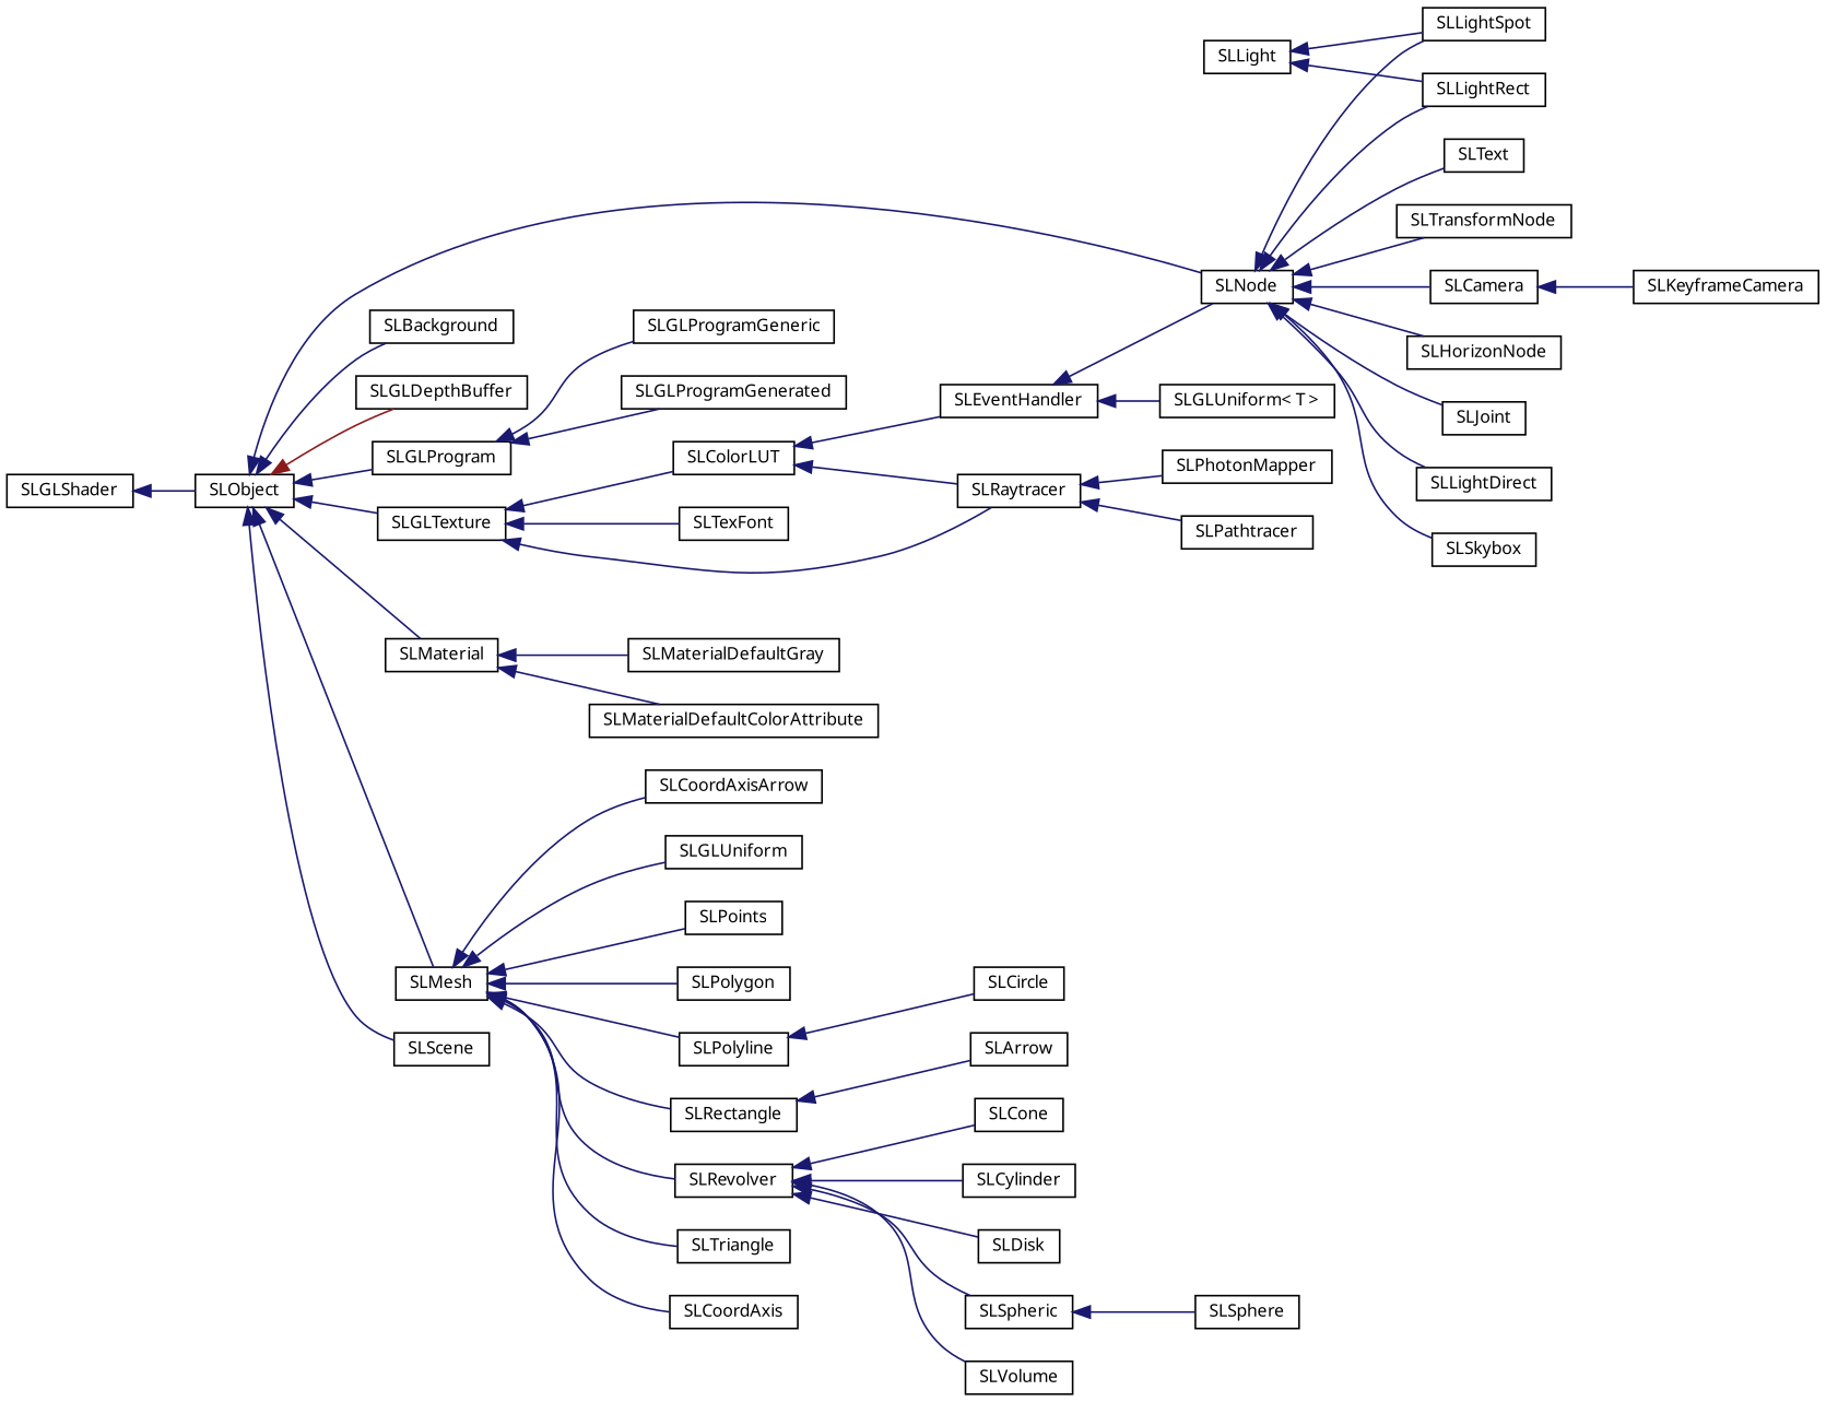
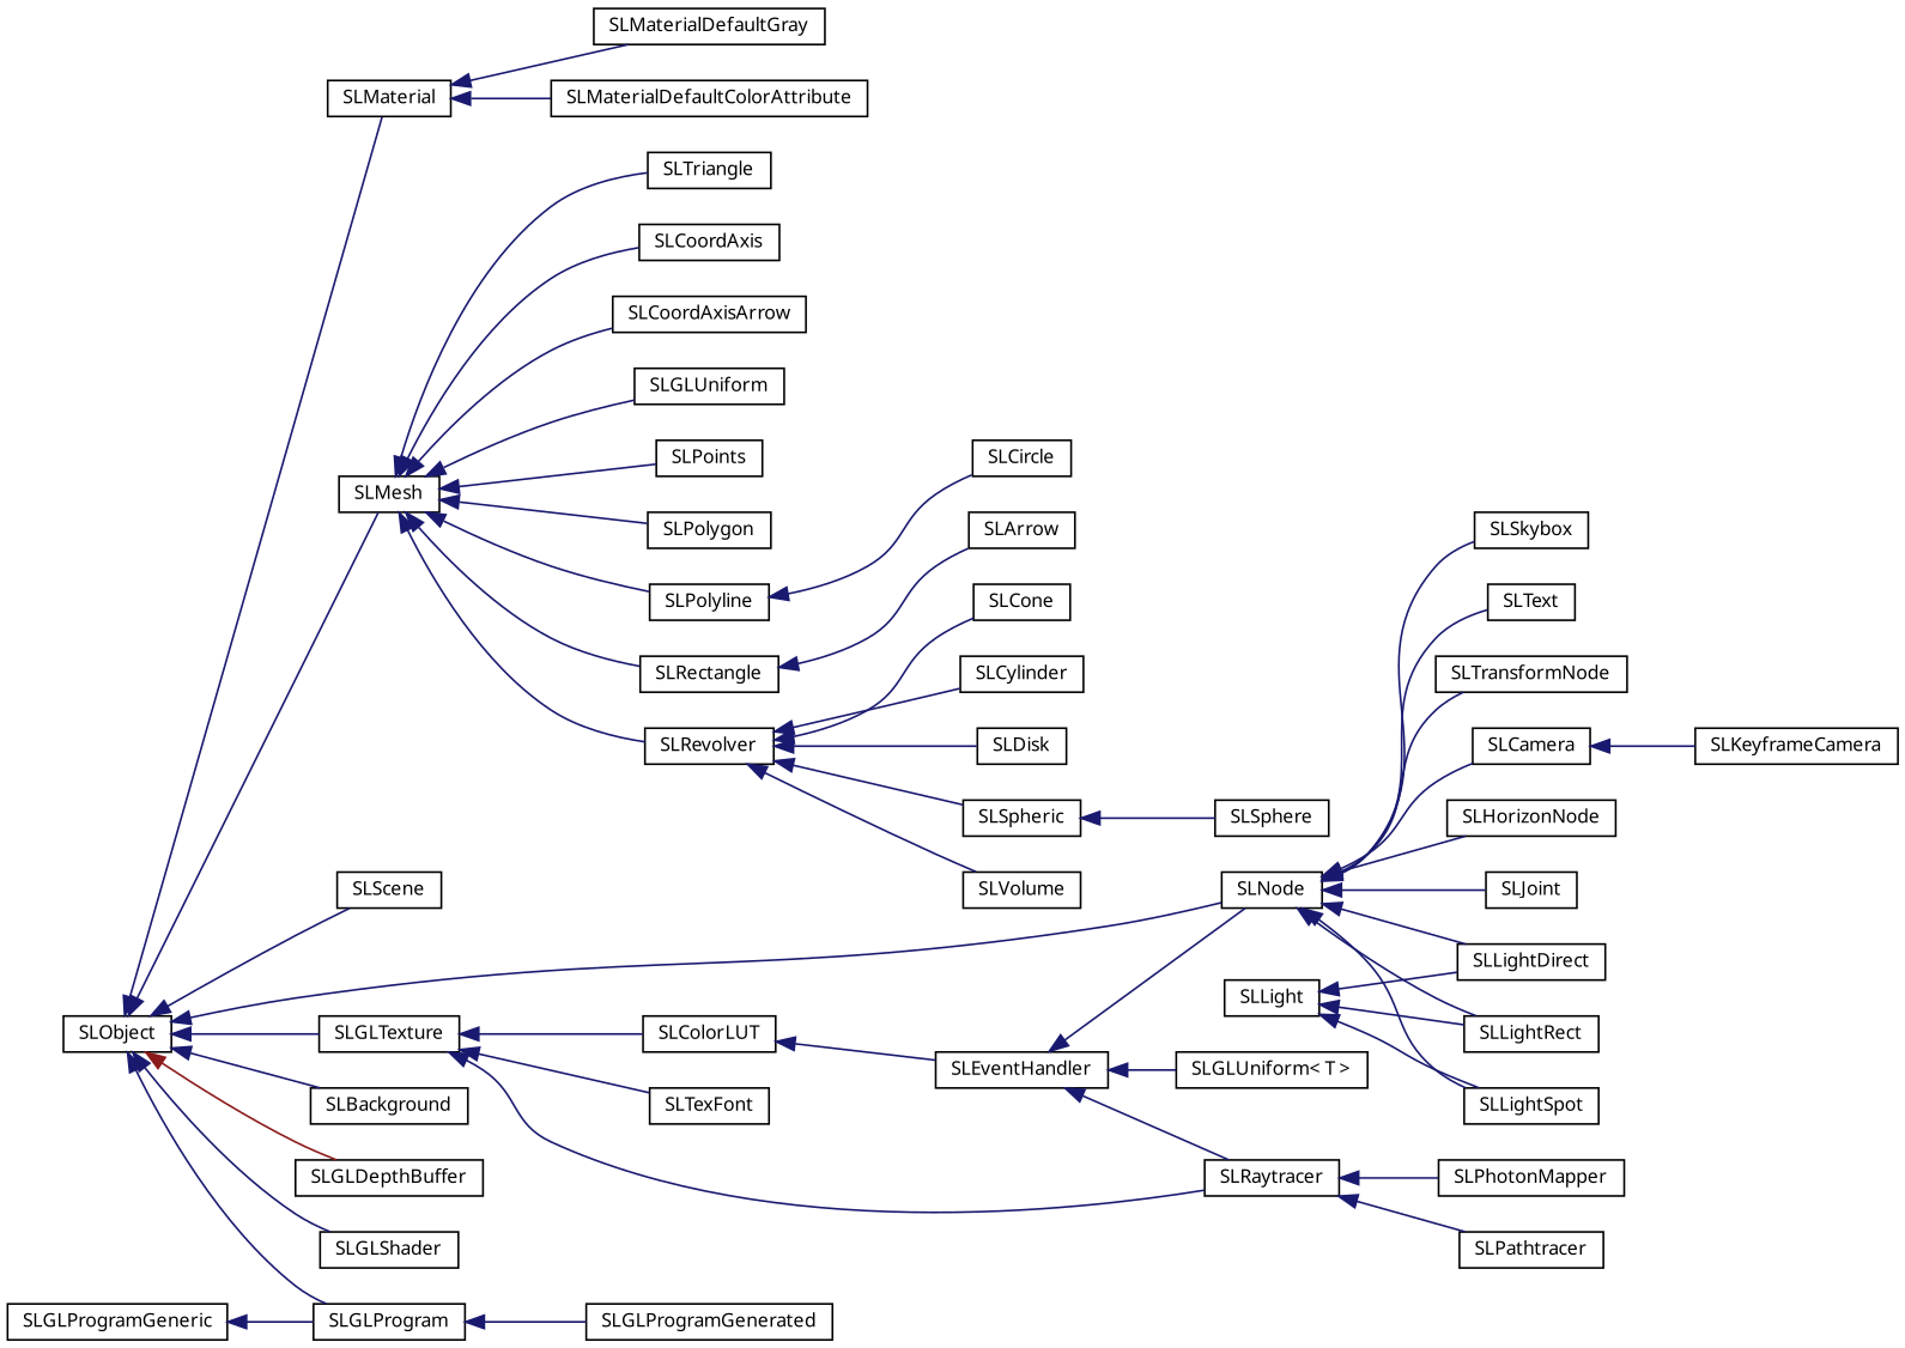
  digraph {
    rankdir=LR
    node [color=black fillcolor=white fontname="Arial.ttf" fontsize=10 shape=record style=filled]
    edge [color=midnightblue dir=back fontname="Arial.ttf" fontsize=10 labelfontname="Arial.ttf" labelfontsize=10 style=solid]
    n1 [height=0.2 label=SLEventHandler width=0.4]
    n2 [height=0.2 label="SLGLUniform\< T \>" width=0.4]
    n3 [height=0.2 label=SLNode width=0.4]
    n4 [height=0.2 label=SLRaytracer width=0.4]
    n5 [height=0.2 label=SLColorLUT width=0.4]
    n6 [height=0.2 label=SLCamera width=0.4]
    n7 [height=0.2 label=SLHorizonNode width=0.4]
    n8 [height=0.2 label=SLJoint width=0.4]
    n9 [height=0.2 label=SLLightDirect width=0.4]
    n10 [height=0.2 label=SLLightRect width=0.4]
    n11 [height=0.2 label=SLLightSpot width=0.4]
    n12 [height=0.2 label=SLSkybox width=0.4]
    n13 [height=0.2 label=SLText width=0.4]
    n14 [height=0.2 label=SLTransformNode width=0.4]
    n15 [height=0.2 label=SLPathtracer width=0.4]
    n16 [height=0.2 label=SLPhotonMapper width=0.4]
    n17 [height=0.2 label=SLKeyframeCamera width=0.4]
    n18 [height=0.2 label=SLLight width=0.4]
    n19 [height=0.2 label=SLObject width=0.4]
    n20 [height=0.2 label=SLBackground width=0.4]
    n21 [height=0.2 label=SLGLDepthBuffer width=0.4]
    n22 [height=0.2 label=SLGLProgram width=0.4]
    n23 [height=0.2 label=SLGLShader width=0.4]
    n24 [height=0.2 label=SLGLTexture width=0.4]
    n25 [height=0.2 label=SLMaterial width=0.4]
    n26 [height=0.2 label=SLMesh width=0.4]
    n27 [height=0.2 label=SLScene width=0.4]
    n28 [height=0.2 label=SLGLProgramGenerated width=0.4]
    n29 [height=0.2 label=SLGLProgramGeneric width=0.4]
    n30 [height=0.2 label=SLTexFont width=0.4]
    n31 [height=0.2 label=SLMaterialDefaultColorAttribute width=0.4]
    n32 [height=0.2 label=SLMaterialDefaultGray width=0.4]
    n33 [height=0.2 label=SLCoordAxis width=0.4]
    n34 [height=0.2 label=SLCoordAxisArrow width=0.4]
    n35 [height=0.2 label=SLGLUniform width=0.4]
    n36 [height=0.2 label=SLPoints width=0.4]
    n37 [height=0.2 label=SLPolygon width=0.4]
    n38 [height=0.2 label=SLPolyline width=0.4]
    n39 [height=0.2 label=SLRectangle width=0.4]
    n40 [height=0.2 label=SLRevolver width=0.4]
    n41 [height=0.2 label=SLTriangle width=0.4]
    n42 [height=0.2 label=SLCircle width=0.4]
    n43 [height=0.2 label=SLArrow width=0.4]
    n44 [height=0.2 label=SLCone width=0.4]
    n45 [height=0.2 label=SLCylinder width=0.4]
    n46 [height=0.2 label=SLDisk width=0.4]
    n47 [height=0.2 label=SLSpheric width=0.4]
    n48 [height=0.2 label=SLVolume width=0.4]
    n49 [height=0.2 label=SLSphere width=0.4]
    n1 -> n2
    n1 -> n3
-   n5 -> n4
+   n1 -> n4
    n3 -> n6
    n3 -> n7
    n3 -> n8
    n3 -> n9
    n3 -> n10
    n3 -> n11
    n3 -> n12
    n3 -> n13
    n3 -> n14
    n4 -> n15
    n4 -> n16
    n5 -> n1
    n6 -> n17
+   n18 -> n9
    n18 -> n10
    n18 -> n11
    n19 -> n3
    n19 -> n20
    n19 -> n21 [color=firebrick4]
    n19 -> n22
-   n23 -> n19
+   n19 -> n23
    n19 -> n24
    n19 -> n25
    n19 -> n26
    n19 -> n27
    n22 -> n28
-   n22 -> n29
+   n29 -> n22
    n24 -> n4
    n24 -> n5
    n24 -> n30
    n25 -> n31
    n25 -> n32
    n26 -> n33
    n26 -> n34
    n26 -> n35
    n26 -> n36
    n26 -> n37
    n26 -> n38
    n26 -> n39
    n26 -> n40
    n26 -> n41
    n38 -> n42
    n39 -> n43
    n40 -> n44
    n40 -> n45
    n40 -> n46
    n40 -> n47
    n40 -> n48
    n47 -> n49
  }
